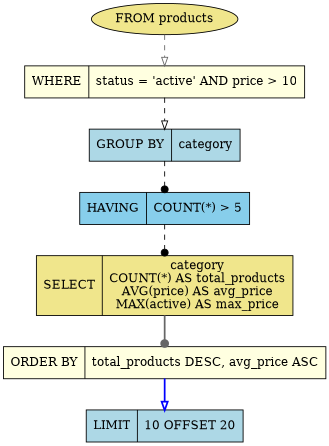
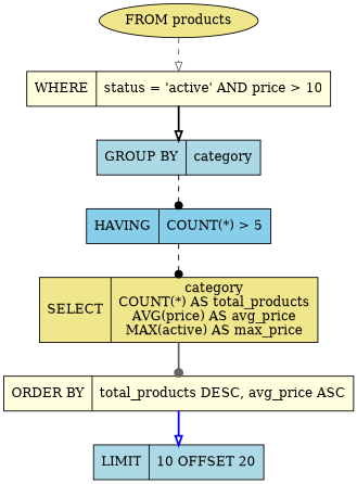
  digraph {
    rankdir=TB
    node [fillcolor=khaki shape=record style=filled]
    edge [arrowhead=onormal color=black style=dashed]
    n1 [label="FROM products" shape=ellipse]
    n2 [fillcolor=lightyellow label="WHERE|status = 'active' AND price \> 10"]
    n3 [fillcolor=lightblue label="GROUP BY|category"]
    n4 [fillcolor=skyblue label="HAVING|COUNT(*) \> 5"]
    n5 [label="SELECT|category\nCOUNT(*) AS total_products\nAVG(price) AS avg_price\nMAX(active) AS max_price"]
    n6 [fillcolor=lightyellow label="ORDER BY|total_products DESC, avg_price ASC"]
    n7 [fillcolor=lightblue label="LIMIT|10 OFFSET 20"]
    n1 -> n2 [color=gray40]
-   n2 -> n3
+   n2 -> n3 [style=bold]
    n3 -> n4 [arrowhead=dot]
    n4 -> n5 [arrowhead=dot]
    n5 -> n6 [arrowhead=dot color=gray40 style=bold]
    n6 -> n7 [color=blue style=bold]
  }
